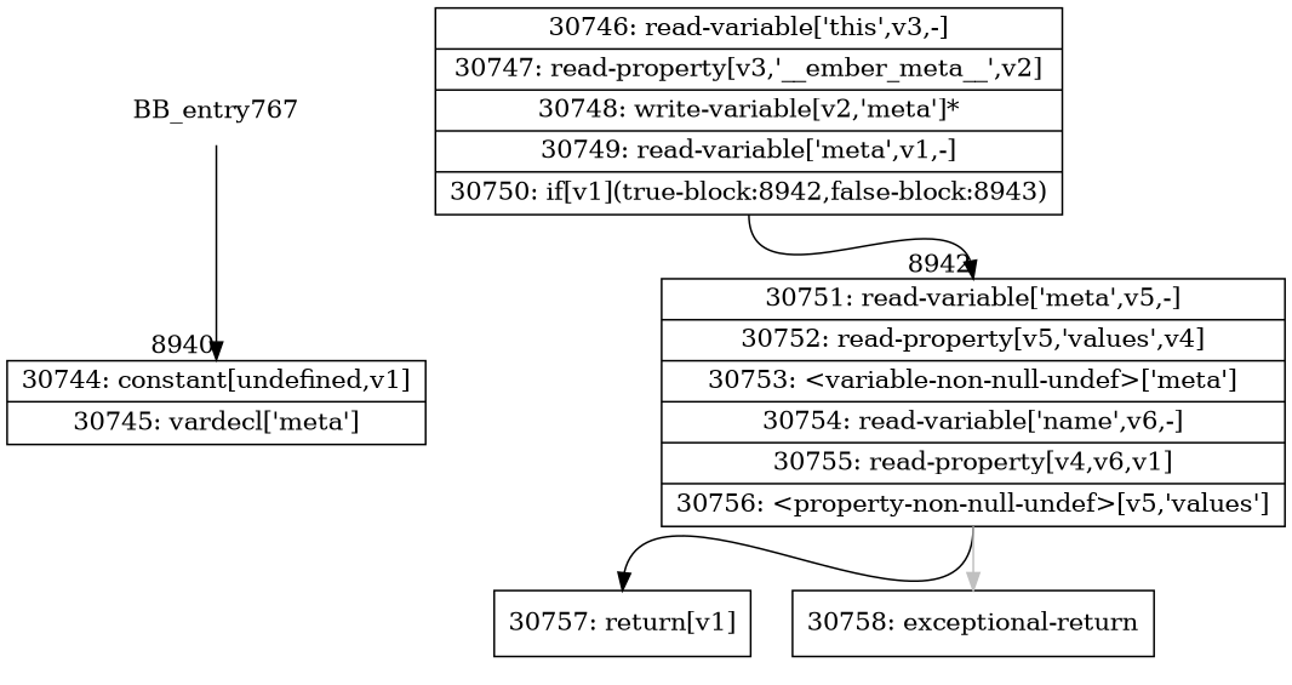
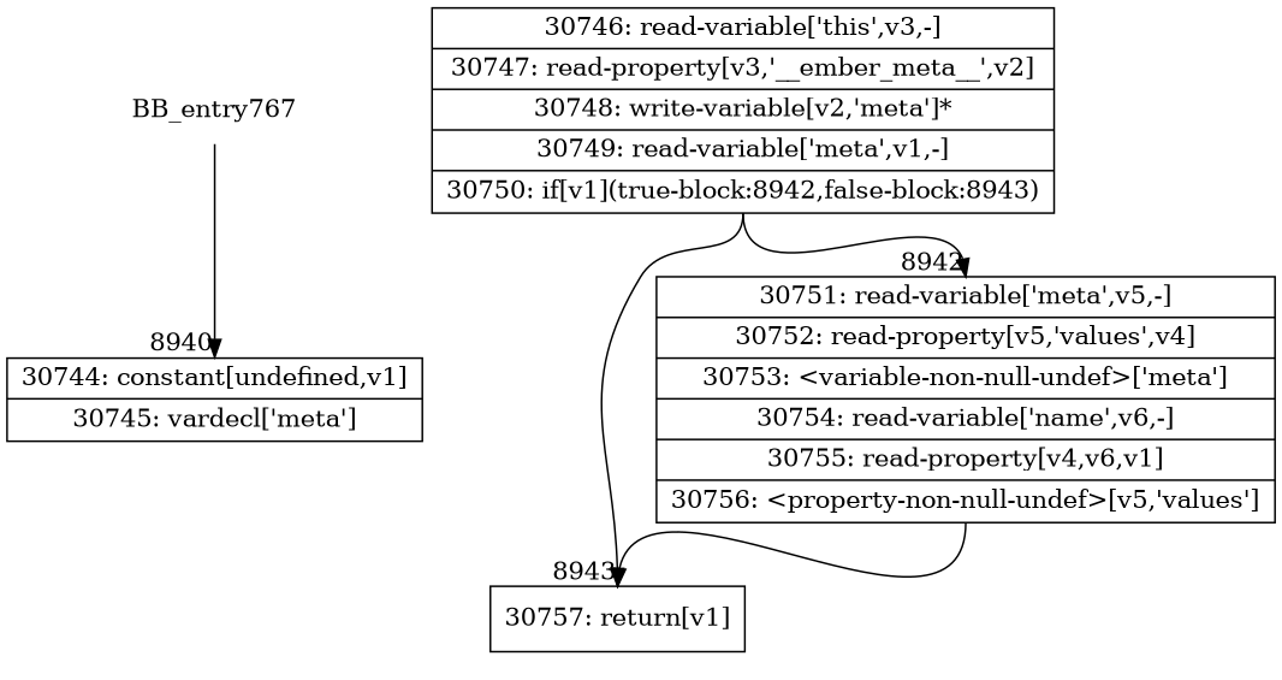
  digraph {
    rankdir=TD
    node [shape=record]
    edge [headport=n tailport=s]
    n1 [label=BB_entry767 shape=none]
    n2 [label="{30744: constant[undefined,v1]|30745: vardecl['meta']}"]
    n3 [label="{30746: read-variable['this',v3,-]|30747: read-property[v3,'__ember_meta__',v2]|30748: write-variable[v2,'meta']*|30749: read-variable['meta',v1,-]|30750: if[v1](true-block:8942,false-block:8943)}"]
    n4 [label="{30757: return[v1]}"]
    n5 [label="{30751: read-variable['meta',v5,-]|30752: read-property[v5,'values',v4]|30753: \<variable-non-null-undef\>['meta']|30754: read-variable['name',v6,-]|30755: read-property[v4,v6,v1]|30756: \<property-non-null-undef\>[v5,'values']}"]
-   n6 [label="{30758: exceptional-return}"]
    n1 -> n2 [headlabel="    8940"]
+   n3 -> n4 [headlabel="      8943"]
    n3 -> n5 [headlabel="      8942"]
    n5 -> n4
-   n5 -> n6 [color=gray]
  }
